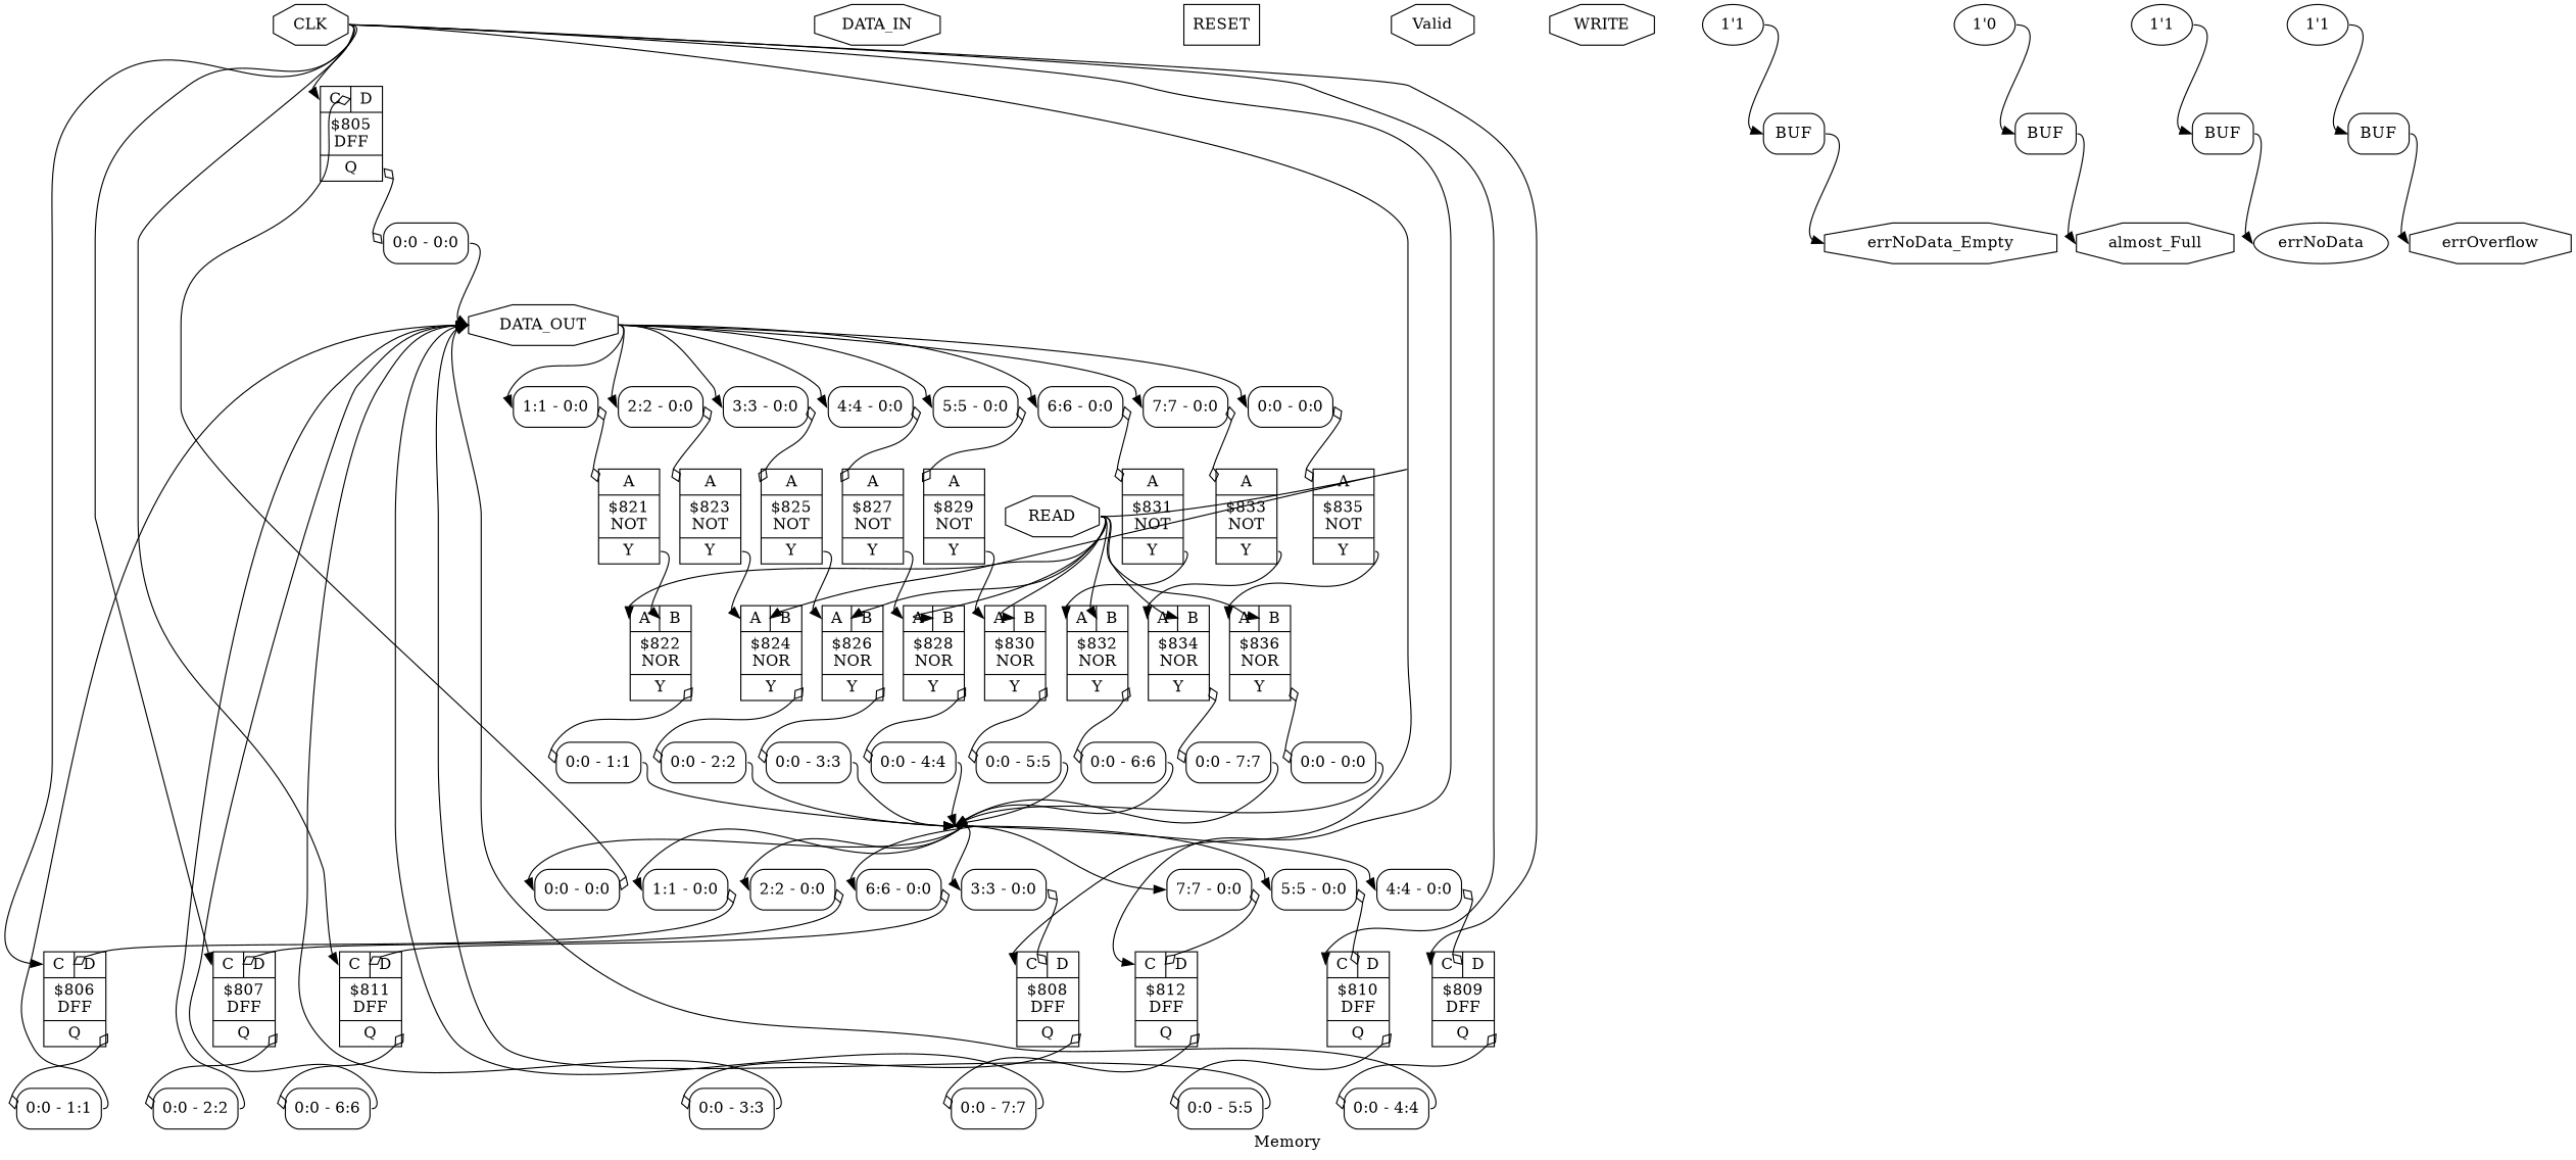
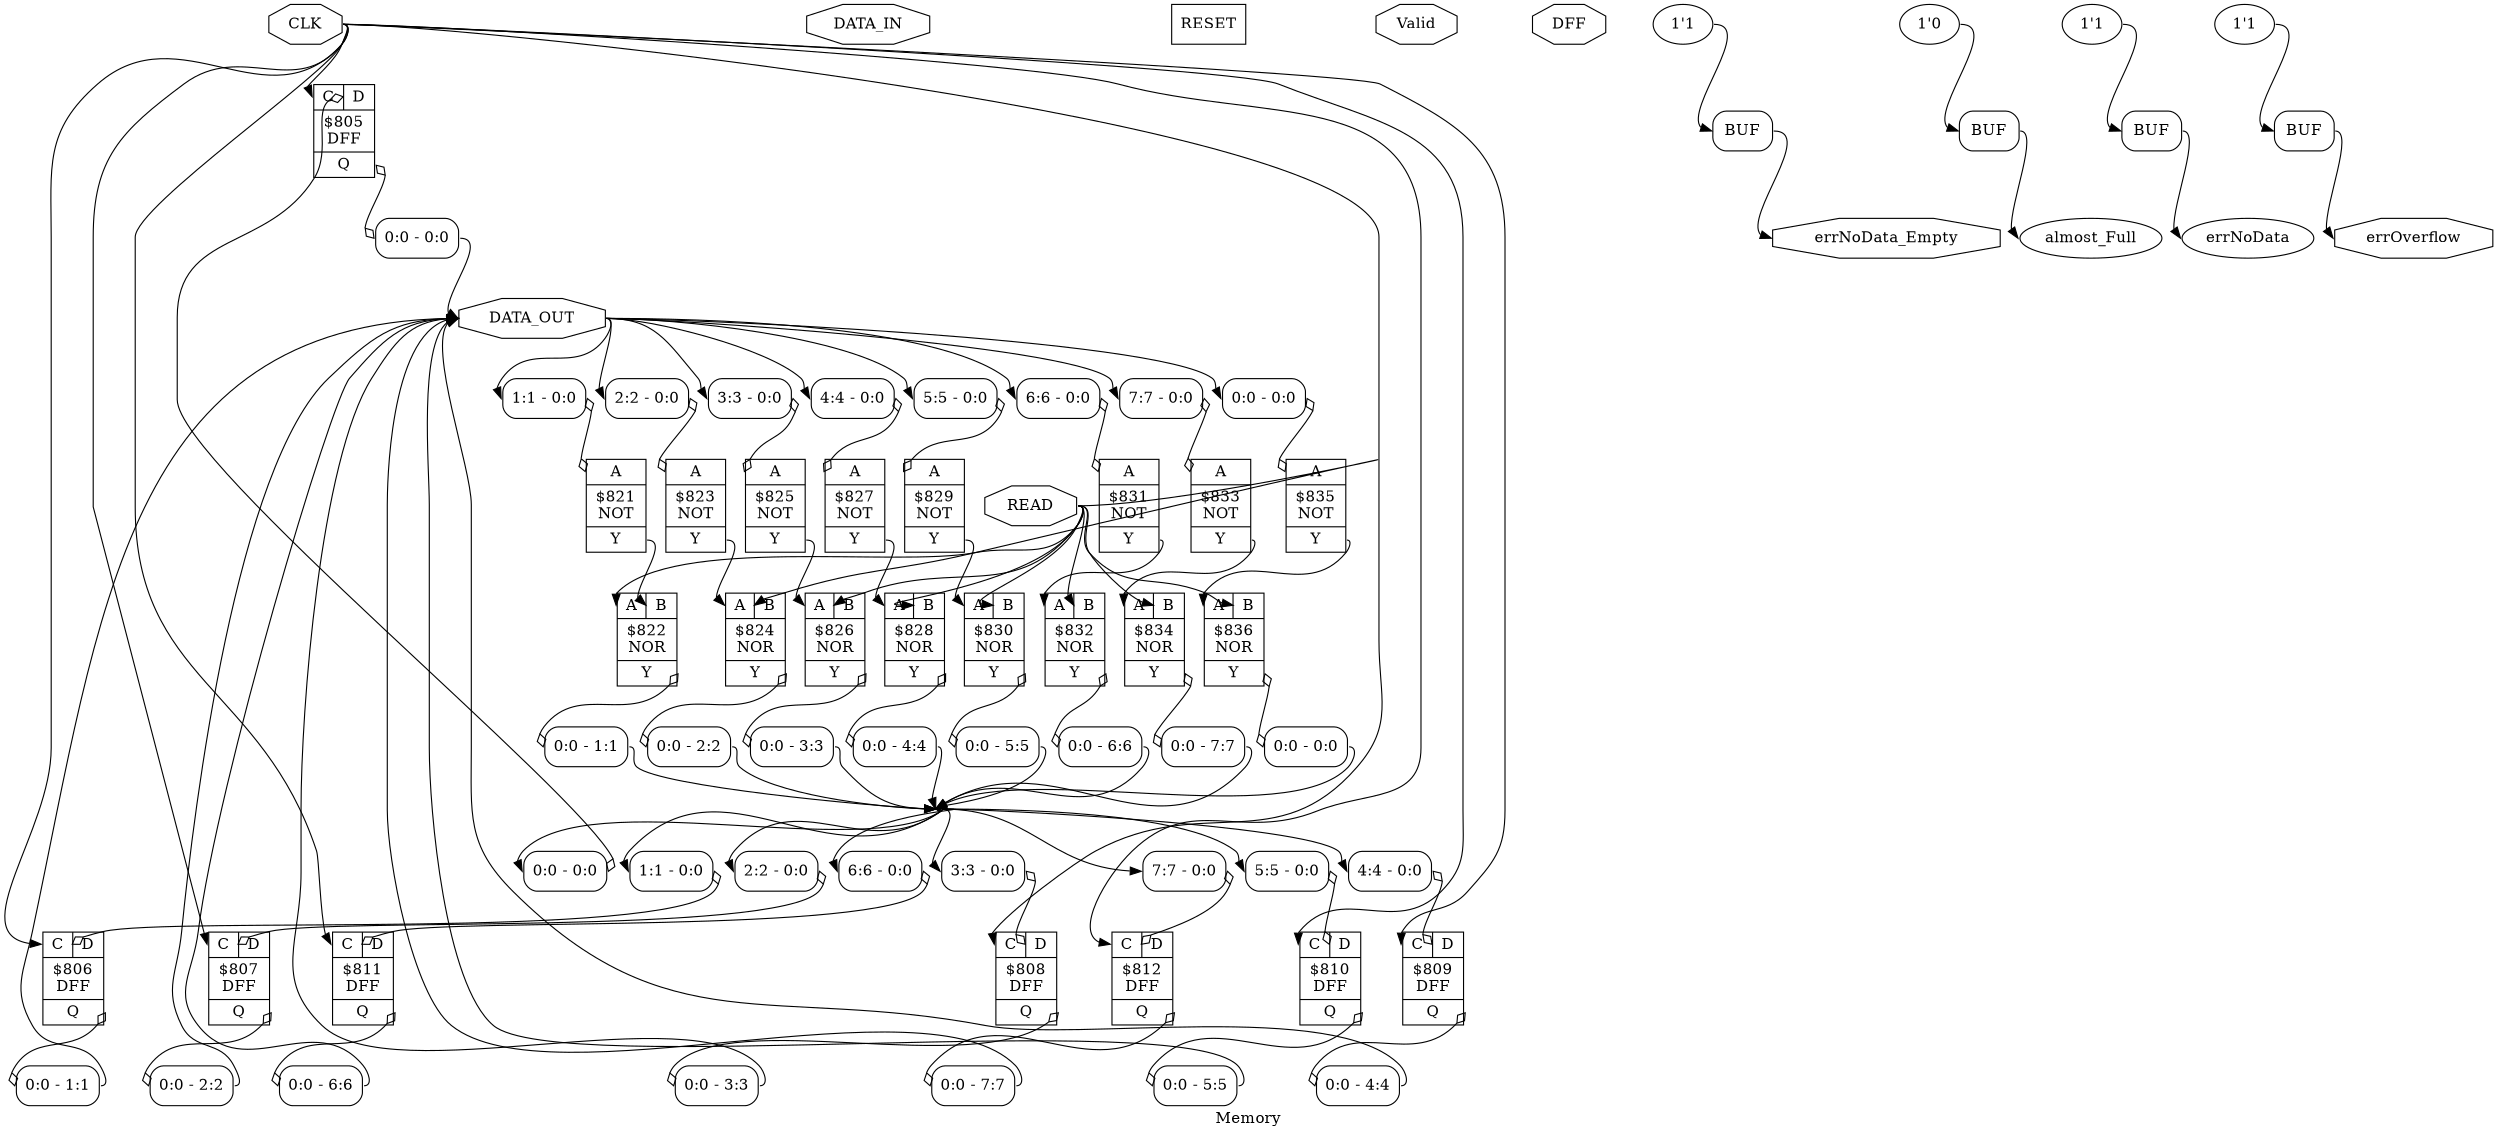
  digraph {
    label=Memory
    rankdir=TB
    remincross=true
    node [shape=record]
    edge [color=black headport=w tailport=e]
    n11 [color=black fontcolor=black label=CLK shape=octagon]
    c44 [label="{{<p41> C|<p42> D}|$805\nDFF|{<p43> Q}}"]
    c45 [label="{{<p41> C|<p42> D}|$806\nDFF|{<p43> Q}}"]
    c46 [label="{{<p41> C|<p42> D}|$807\nDFF|{<p43> Q}}"]
    c47 [label="{{<p41> C|<p42> D}|$808\nDFF|{<p43> Q}}"]
    c48 [label="{{<p41> C|<p42> D}|$809\nDFF|{<p43> Q}}"]
    c49 [label="{{<p41> C|<p42> D}|$810\nDFF|{<p43> Q}}"]
    c50 [label="{{<p41> C|<p42> D}|$811\nDFF|{<p43> Q}}"]
    c51 [label="{{<p41> C|<p42> D}|$812\nDFF|{<p43> Q}}"]
    x17 [label="<s0> 0:0 - 0:0 " style=rounded]
    x19 [label="<s0> 0:0 - 1:1 " style=rounded]
    x21 [label="<s0> 0:0 - 2:2 " style=rounded]
    x23 [label="<s0> 0:0 - 3:3 " style=rounded]
    x25 [label="<s0> 0:0 - 4:4 " style=rounded]
    x27 [label="<s0> 0:0 - 5:5 " style=rounded]
    x29 [label="<s0> 0:0 - 6:6 " style=rounded]
    x31 [label="<s0> 0:0 - 7:7 " style=rounded]
    n12 [color=black fontcolor=black label=DATA_IN shape=octagon]
    n13 [color=black fontcolor=black label=DATA_OUT shape=octagon]
    x0 [label="<s0> 1:1 - 0:0 " style=rounded]
    x2 [label="<s0> 2:2 - 0:0 " style=rounded]
    x4 [label="<s0> 3:3 - 0:0 " style=rounded]
    x6 [label="<s0> 4:4 - 0:0 " style=rounded]
    x8 [label="<s0> 5:5 - 0:0 " style=rounded]
    x10 [label="<s0> 6:6 - 0:0 " style=rounded]
    x12 [label="<s0> 7:7 - 0:0 " style=rounded]
    x14 [label="<s0> 0:0 - 0:0 " style=rounded]
    c24 [label="{{<p22> A}|$821\nNOT|{<p23> Y}}"]
    c27 [label="{{<p22> A}|$823\nNOT|{<p23> Y}}"]
    c29 [label="{{<p22> A}|$825\nNOT|{<p23> Y}}"]
    c31 [label="{{<p22> A}|$827\nNOT|{<p23> Y}}"]
    c33 [label="{{<p22> A}|$829\nNOT|{<p23> Y}}"]
    c35 [label="{{<p22> A}|$831\nNOT|{<p23> Y}}"]
    c37 [label="{{<p22> A}|$833\nNOT|{<p23> Y}}"]
    c39 [label="{{<p22> A}|$835\nNOT|{<p23> Y}}"]
    n14 [color=black fontcolor=black label=READ shape=octagon]
    c26 [label="{{<p22> A|<p25> B}|$822\nNOR|{<p23> Y}}"]
    c28 [label="{{<p22> A|<p25> B}|$824\nNOR|{<p23> Y}}"]
    c30 [label="{{<p22> A|<p25> B}|$826\nNOR|{<p23> Y}}"]
    c32 [label="{{<p22> A|<p25> B}|$828\nNOR|{<p23> Y}}"]
    c34 [label="{{<p22> A|<p25> B}|$830\nNOR|{<p23> Y}}"]
    c36 [label="{{<p22> A|<p25> B}|$832\nNOR|{<p23> Y}}"]
    c38 [label="{{<p22> A|<p25> B}|$834\nNOR|{<p23> Y}}"]
    c40 [label="{{<p22> A|<p25> B}|$836\nNOR|{<p23> Y}}"]
    x1 [label="<s0> 0:0 - 1:1 " style=rounded]
    x3 [label="<s0> 0:0 - 2:2 " style=rounded]
    x5 [label="<s0> 0:0 - 3:3 " style=rounded]
    x7 [label="<s0> 0:0 - 4:4 " style=rounded]
    x9 [label="<s0> 0:0 - 5:5 " style=rounded]
    x11 [label="<s0> 0:0 - 6:6 " style=rounded]
    x13 [label="<s0> 0:0 - 7:7 " style=rounded]
    x15 [label="<s0> 0:0 - 0:0 " style=rounded]
    n15 [color=black fontcolor=black label=RESET shape=box]
    n16 [color=black fontcolor=black label=Valid shape=octagon]
-   n17 [color=black fontcolor=black label=WRITE shape=octagon]
+   n17 [color=black fontcolor=black label=DFF shape=octagon]
    n18 [color=black fontcolor=black label=errNoData_Empty shape=octagon]
-   n19 [color=black fontcolor=black label=almost_Full shape=octagon]
+   n19 [color=black fontcolor=black label=almost_Full shape=ellipse]
    n20 [color=black fontcolor=black label=errNoData shape=ellipse]
    n21 [color=black fontcolor=black label=errOverflow shape=octagon]
    n10 [shape=point]
    x16 [label="<s0> 0:0 - 0:0 " style=rounded]
    x18 [label="<s0> 1:1 - 0:0 " style=rounded]
    x20 [label="<s0> 2:2 - 0:0 " style=rounded]
    x22 [label="<s0> 3:3 - 0:0 " style=rounded]
    x24 [label="<s0> 4:4 - 0:0 " style=rounded]
    x26 [label="<s0> 5:5 - 0:0 " style=rounded]
    x28 [label="<s0> 6:6 - 0:0 " style=rounded]
    x30 [label="<s0> 7:7 - 0:0 " style=rounded]
    v32 [label="1'1" shape=""]
    x33 [label=BUF shape=box style=rounded]
    v34 [label="1'0" shape=""]
    x35 [label=BUF shape=box style=rounded]
    v36 [label="1'1" shape=""]
    x37 [label=BUF shape=box style=rounded]
    v38 [label="1'1" shape=""]
    x39 [label=BUF shape=box style=rounded]
    n11 -> c44 [headport="p41:w"]
    n11 -> c45 [headport="p41:w"]
    n11 -> c46 [headport="p41:w"]
    n11 -> c47 [headport="p41:w"]
    n11 -> c48 [headport="p41:w"]
    n11 -> c49 [headport="p41:w"]
    n11 -> c50 [headport="p41:w"]
    n11 -> c51 [headport="p41:w"]
    c44 -> x17 [arrowhead=odiamond arrowtail=odiamond dir=both tailport="p43:e"]
    c45 -> x19 [arrowhead=odiamond arrowtail=odiamond dir=both tailport="p43:e"]
    c46 -> x21 [arrowhead=odiamond arrowtail=odiamond dir=both tailport="p43:e"]
    c47 -> x23 [arrowhead=odiamond arrowtail=odiamond dir=both tailport="p43:e"]
    c48 -> x25 [arrowhead=odiamond arrowtail=odiamond dir=both tailport="p43:e"]
    c49 -> x27 [arrowhead=odiamond arrowtail=odiamond dir=both tailport="p43:e"]
    c50 -> x29 [arrowhead=odiamond arrowtail=odiamond dir=both tailport="p43:e"]
    c51 -> x31 [arrowhead=odiamond arrowtail=odiamond dir=both tailport="p43:e"]
    x17 -> n13 [tailport="s0:e"]
    x19 -> n13 [tailport="s0:e"]
    x21 -> n13 [tailport="s0:e"]
    x23 -> n13 [tailport="s0:e"]
    x25 -> n13 [tailport="s0:e"]
    x27 -> n13 [tailport="s0:e"]
    x29 -> n13 [tailport="s0:e"]
    x31 -> n13 [tailport="s0:e"]
    n13 -> x0 [headport="s0:w"]
    n13 -> x2 [headport="s0:w"]
    n13 -> x4 [headport="s0:w"]
    n13 -> x6 [headport="s0:w"]
    n13 -> x8 [headport="s0:w"]
    n13 -> x10 [headport="s0:w"]
    n13 -> x12 [headport="s0:w"]
    n13 -> x14 [headport="s0:w"]
    x0 -> c24 [arrowhead=odiamond arrowtail=odiamond dir=both headport="p22:w"]
    x2 -> c27 [arrowhead=odiamond arrowtail=odiamond dir=both headport="p22:w"]
    x4 -> c29 [arrowhead=odiamond arrowtail=odiamond dir=both headport="p22:w"]
    x6 -> c31 [arrowhead=odiamond arrowtail=odiamond dir=both headport="p22:w"]
    x8 -> c33 [arrowhead=odiamond arrowtail=odiamond dir=both headport="p22:w"]
    x10 -> c35 [arrowhead=odiamond arrowtail=odiamond dir=both headport="p22:w"]
    x12 -> c37 [arrowhead=odiamond arrowtail=odiamond dir=both headport="p22:w"]
    x14 -> c39 [arrowhead=odiamond arrowtail=odiamond dir=both headport="p22:w"]
    c24 -> c26 [headport="p25:w" tailport="p23:e"]
    c27 -> c28 [headport="p22:w" tailport="p23:e"]
    c29 -> c30 [headport="p22:w" tailport="p23:e"]
    c31 -> c32 [headport="p22:w" tailport="p23:e"]
    c33 -> c34 [headport="p22:w" tailport="p23:e"]
    c35 -> c36 [headport="p22:w" tailport="p23:e"]
    c37 -> c38 [headport="p22:w" tailport="p23:e"]
    c39 -> c40 [headport="p22:w" tailport="p23:e"]
    n14 -> c26 [headport="p22:w"]
    n14 -> c28 [headport="p25:w"]
    n14 -> c30 [headport="p25:w"]
    n14 -> c32 [headport="p25:w"]
    n14 -> c34 [headport="p25:w"]
    n14 -> c36 [headport="p25:w"]
    n14 -> c38 [headport="p25:w"]
    n14 -> c40 [headport="p25:w"]
    c26 -> x1 [arrowhead=odiamond arrowtail=odiamond dir=both tailport="p23:e"]
    c28 -> x3 [arrowhead=odiamond arrowtail=odiamond dir=both tailport="p23:e"]
    c30 -> x5 [arrowhead=odiamond arrowtail=odiamond dir=both tailport="p23:e"]
    c32 -> x7 [arrowhead=odiamond arrowtail=odiamond dir=both tailport="p23:e"]
    c34 -> x9 [arrowhead=odiamond arrowtail=odiamond dir=both tailport="p23:e"]
    c36 -> x11 [arrowhead=odiamond arrowtail=odiamond dir=both tailport="p23:e"]
    c38 -> x13 [arrowhead=odiamond arrowtail=odiamond dir=both tailport="p23:e"]
    c40 -> x15 [arrowhead=odiamond arrowtail=odiamond dir=both tailport="p23:e"]
    x1 -> n10 [tailport="s0:e"]
    x3 -> n10 [tailport="s0:e"]
    x5 -> n10 [tailport="s0:e"]
    x7 -> n10 [tailport="s0:e"]
    x9 -> n10 [tailport="s0:e"]
    x11 -> n10 [tailport="s0:e"]
    x13 -> n10 [tailport="s0:e"]
    x15 -> n10 [tailport="s0:e"]
    n10 -> x16 [headport="s0:w"]
    n10 -> x18 [headport="s0:w"]
    n10 -> x20 [headport="s0:w"]
    n10 -> x22 [headport="s0:w"]
    n10 -> x24 [headport="s0:w"]
    n10 -> x26 [headport="s0:w"]
    n10 -> x28 [headport="s0:w"]
    n10 -> x30 [headport="s0:w"]
    x16 -> c44 [arrowhead=odiamond arrowtail=odiamond dir=both headport="p42:w"]
    x18 -> c45 [arrowhead=odiamond arrowtail=odiamond dir=both headport="p42:w"]
    x20 -> c46 [arrowhead=odiamond arrowtail=odiamond dir=both headport="p42:w"]
    x22 -> c47 [arrowhead=odiamond arrowtail=odiamond dir=both headport="p42:w"]
    x24 -> c48 [arrowhead=odiamond arrowtail=odiamond dir=both headport="p42:w"]
    x26 -> c49 [arrowhead=odiamond arrowtail=odiamond dir=both headport="p42:w"]
    x28 -> c50 [arrowhead=odiamond arrowtail=odiamond dir=both headport="p42:w"]
    x30 -> c51 [arrowhead=odiamond arrowtail=odiamond dir=both headport="p42:w"]
    v32 -> x33 [headport="w:w"]
    x33 -> n18 [tailport="e:e"]
    v34 -> x35 [headport="w:w"]
    x35 -> n19 [tailport="e:e"]
    v36 -> x37 [headport="w:w"]
    x37 -> n20 [tailport="e:e"]
    v38 -> x39 [headport="w:w"]
    x39 -> n21 [tailport="e:e"]
  }
